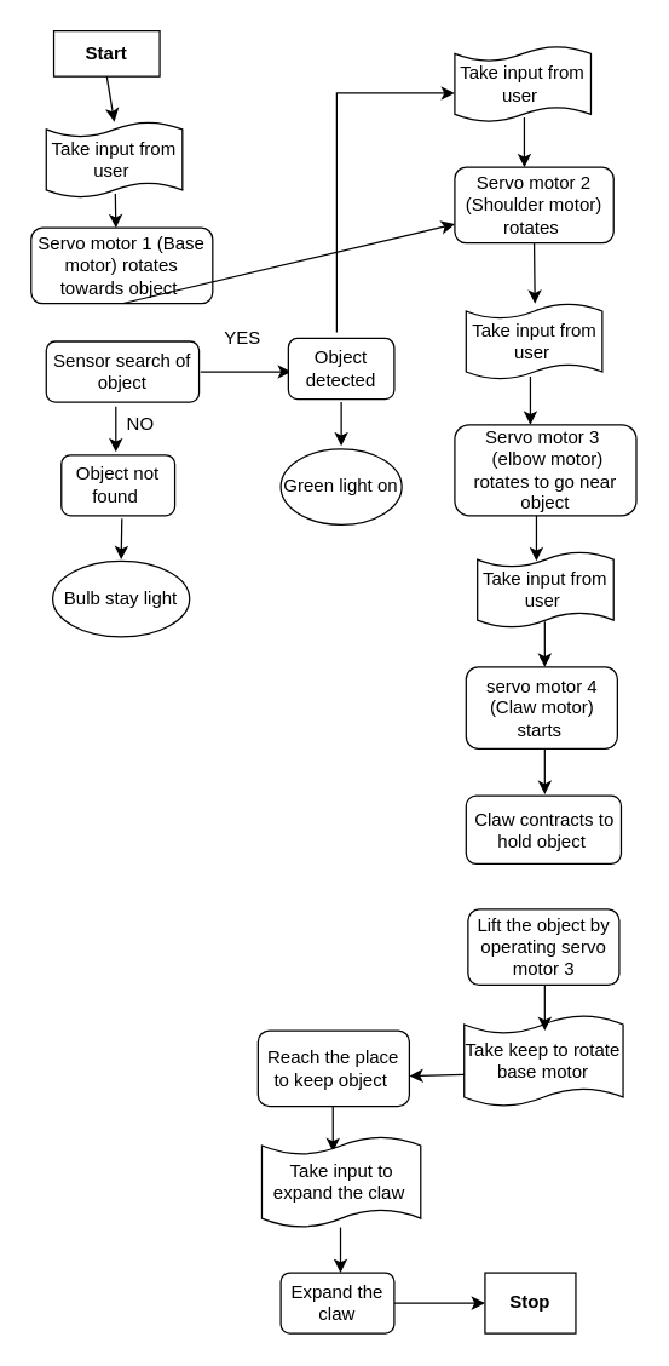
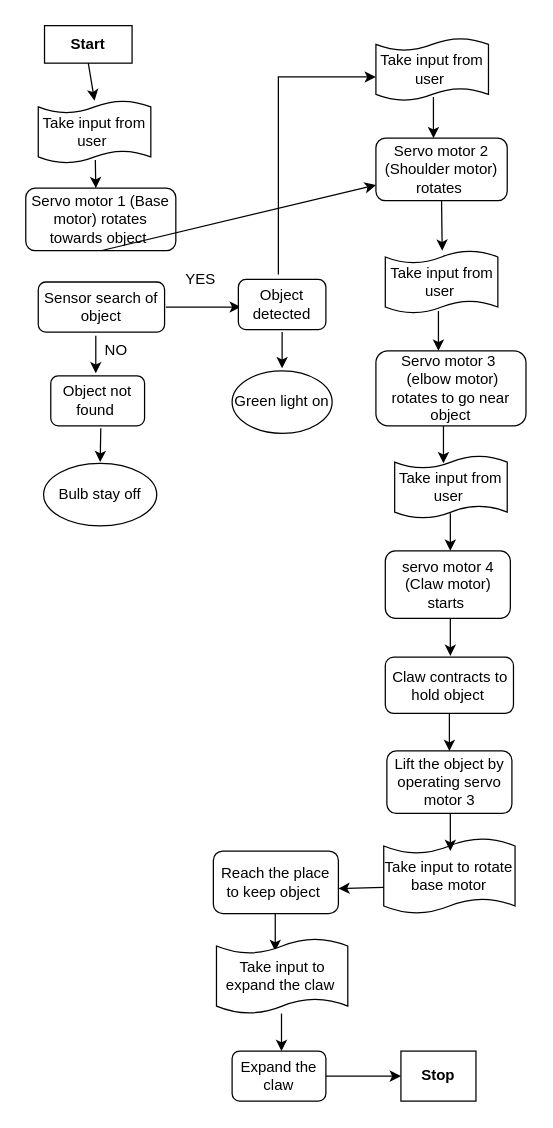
  <mxCell id="0" />
  <mxCell id="1" parent="0" />
  <mxCell id="2" value="&lt;b&gt;Start&lt;/b&gt;" style="rounded=0;whiteSpace=wrap;html=1;" vertex="1" parent="1"><mxGeometry x="35" y="20" width="70" height="30" as="geometry" /></mxCell>
  <mxCell id="3" value="" style="endArrow=classic;html=1;rounded=0;exitX=0.5;exitY=1;exitDx=0;exitDy=0;" edge="1" parent="1" source="2"><mxGeometry width="50" height="50" relative="1" as="geometry"><mxPoint x="410" y="170" as="sourcePoint" /><mxPoint x="75" y="80" as="targetPoint" /><Array as="points" /></mxGeometry></mxCell>
  <mxCell id="4" value="Take input from user&amp;nbsp;" style="shape=tape;whiteSpace=wrap;html=1;size=0.2;" vertex="1" parent="1"><mxGeometry x="30" y="80" width="90" height="50" as="geometry" /></mxCell>
  <mxCell id="5" value="Servo motor 1 (Base motor) rotates towards object&amp;nbsp;" style="rounded=1;whiteSpace=wrap;html=1;" vertex="1" parent="1"><mxGeometry x="20" y="150" width="120" height="50" as="geometry" /></mxCell>
  <mxCell id="6" value="" style="endArrow=classic;html=1;rounded=0;exitX=0.507;exitY=0.948;exitDx=0;exitDy=0;exitPerimeter=0;" edge="1" parent="1" source="4"><mxGeometry width="50" height="50" relative="1" as="geometry"><mxPoint x="410" y="170" as="sourcePoint" /><mxPoint x="76" y="150" as="targetPoint" /></mxGeometry></mxCell>
  <mxCell id="7" value="" style="endArrow=classic;html=1;rounded=0;exitX=0.5;exitY=1;exitDx=0;exitDy=0;" edge="1" parent="1" source="5" target="22"><mxGeometry width="50" height="50" relative="1" as="geometry"><mxPoint x="410" y="170" as="sourcePoint" /><mxPoint x="79" y="220" as="targetPoint" /></mxGeometry></mxCell>
  <mxCell id="8" value="Sensor search of object" style="rounded=1;whiteSpace=wrap;html=1;" vertex="1" parent="1"><mxGeometry x="30" y="225" width="101" height="40" as="geometry" /></mxCell>
  <mxCell id="9" value="&lt;br&gt;YES" style="text;html=1;strokeColor=none;fillColor=none;align=center;verticalAlign=middle;whiteSpace=wrap;rounded=0;" vertex="1" parent="1"><mxGeometry x="130" y="200" width="60" height="30" as="geometry" /></mxCell>
  <mxCell id="10" value="" style="endArrow=classic;html=1;rounded=0;exitX=0;exitY=1;exitDx=0;exitDy=0;entryX=1;entryY=1;entryDx=0;entryDy=0;" edge="1" parent="1"><mxGeometry width="50" height="50" relative="1" as="geometry"><mxPoint x="132" y="245" as="sourcePoint" /><mxPoint x="192" y="245" as="targetPoint" /></mxGeometry></mxCell>
  <mxCell id="11" value="Object detected" style="rounded=1;whiteSpace=wrap;html=1;" vertex="1" parent="1"><mxGeometry x="190" y="223" width="70" height="40" as="geometry" /></mxCell>
  <mxCell id="12" value="NO" style="text;html=1;strokeColor=none;fillColor=none;align=center;verticalAlign=middle;whiteSpace=wrap;rounded=0;" vertex="1" parent="1"><mxGeometry x="72" y="270" width="41" height="20" as="geometry" /></mxCell>
  <mxCell id="13" value="" style="endArrow=classic;html=1;rounded=0;exitX=0;exitY=0;exitDx=0;exitDy=0;" edge="1" parent="1"><mxGeometry width="50" height="50" relative="1" as="geometry"><mxPoint x="76" y="268" as="sourcePoint" /><mxPoint x="76" y="298" as="targetPoint" /></mxGeometry></mxCell>
  <mxCell id="14" value="Object not found&amp;nbsp;" style="rounded=1;whiteSpace=wrap;html=1;" vertex="1" parent="1"><mxGeometry x="40" y="300" width="75" height="40" as="geometry" /></mxCell>
  <mxCell id="15" value="" style="endArrow=classic;html=1;rounded=0;exitX=0.5;exitY=1;exitDx=0;exitDy=0;" edge="1" parent="1"><mxGeometry width="50" height="50" relative="1" as="geometry"><mxPoint x="80" y="342" as="sourcePoint" /><mxPoint x="79.5" y="369" as="targetPoint" /></mxGeometry></mxCell>
- <mxCell id="16" value="Bulb stay light" style="ellipse;whiteSpace=wrap;html=1;" vertex="1" parent="1"><mxGeometry x="34.25" y="370" width="90.5" height="50" as="geometry" /></mxCell>
+ <mxCell id="16" value="Bulb stay off" style="ellipse;whiteSpace=wrap;html=1;" vertex="1" parent="1"><mxGeometry x="34.25" y="370" width="90.5" height="50" as="geometry" /></mxCell>
  <mxCell id="17" value="" style="endArrow=classic;html=1;rounded=0;exitX=0.5;exitY=1;exitDx=0;exitDy=0;" edge="1" parent="1"><mxGeometry width="50" height="50" relative="1" as="geometry"><mxPoint x="225" y="265" as="sourcePoint" /><mxPoint x="225" y="294" as="targetPoint" /></mxGeometry></mxCell>
  <mxCell id="18" value="Green light on" style="ellipse;whiteSpace=wrap;html=1;" vertex="1" parent="1"><mxGeometry x="185" y="296" width="80" height="50" as="geometry" /></mxCell>
  <mxCell id="19" value="Take input from user&amp;nbsp;" style="shape=tape;whiteSpace=wrap;html=1;size=0.2;" vertex="1" parent="1"><mxGeometry x="300" y="30" width="90" height="50" as="geometry" /></mxCell>
  <mxCell id="20" value="" style="endArrow=classic;html=1;rounded=0;exitX=0.471;exitY=0.064;exitDx=0;exitDy=0;exitPerimeter=0;" edge="1" parent="1"><mxGeometry width="50" height="50" relative="1" as="geometry"><mxPoint x="222" y="219" as="sourcePoint" /><mxPoint x="300" y="61" as="targetPoint" /><Array as="points"><mxPoint x="222" y="61" /></Array></mxGeometry></mxCell>
  <mxCell id="21" value="" style="endArrow=classic;html=1;rounded=0;exitX=0.511;exitY=0.94;exitDx=0;exitDy=0;exitPerimeter=0;" edge="1" parent="1" source="19"><mxGeometry width="50" height="50" relative="1" as="geometry"><mxPoint x="410" y="170" as="sourcePoint" /><mxPoint x="346" y="110" as="targetPoint" /></mxGeometry></mxCell>
  <mxCell id="22" value="Servo motor 2 (Shoulder motor)&lt;br&gt;rotates&amp;nbsp;" style="rounded=1;whiteSpace=wrap;html=1;" vertex="1" parent="1"><mxGeometry x="300" y="110" width="105" height="50" as="geometry" /></mxCell>
  <mxCell id="23" value="" style="endArrow=classic;html=1;rounded=0;exitX=0.5;exitY=1;exitDx=0;exitDy=0;" edge="1" parent="1" source="22"><mxGeometry width="50" height="50" relative="1" as="geometry"><mxPoint x="410" y="170" as="sourcePoint" /><mxPoint x="353" y="200" as="targetPoint" /></mxGeometry></mxCell>
  <mxCell id="24" value="Take input from user&amp;nbsp;" style="shape=tape;whiteSpace=wrap;html=1;size=0.2;" vertex="1" parent="1"><mxGeometry x="307.5" y="200" width="90" height="50" as="geometry" /></mxCell>
  <mxCell id="25" value="" style="endArrow=classic;html=1;rounded=0;exitX=0.472;exitY=0.964;exitDx=0;exitDy=0;exitPerimeter=0;" edge="1" parent="1" source="24"><mxGeometry width="50" height="50" relative="1" as="geometry"><mxPoint x="410" y="170" as="sourcePoint" /><mxPoint x="350" y="280" as="targetPoint" /></mxGeometry></mxCell>
  <mxCell id="26" value="Servo motor 3&amp;nbsp; &amp;nbsp;(elbow motor)&lt;br&gt;rotates to go near object" style="rounded=1;whiteSpace=wrap;html=1;arcSize=16;" vertex="1" parent="1"><mxGeometry x="300" y="280" width="120" height="60" as="geometry" /></mxCell>
  <mxCell id="27" value="Take input from user&amp;nbsp;" style="shape=tape;whiteSpace=wrap;html=1;size=0.2;" vertex="1" parent="1"><mxGeometry x="315" y="364" width="90" height="50" as="geometry" /></mxCell>
  <mxCell id="28" value="" style="endArrow=classic;html=1;rounded=0;exitX=0.45;exitY=1.003;exitDx=0;exitDy=0;exitPerimeter=0;" edge="1" parent="1" source="26"><mxGeometry width="50" height="50" relative="1" as="geometry"><mxPoint x="590" y="300" as="sourcePoint" /><mxPoint x="354" y="370" as="targetPoint" /></mxGeometry></mxCell>
  <mxCell id="29" value="servo motor 4 (Claw motor) starts&amp;nbsp;" style="rounded=1;whiteSpace=wrap;html=1;" vertex="1" parent="1"><mxGeometry x="307.5" y="440" width="100" height="54" as="geometry" /></mxCell>
  <mxCell id="30" value="" style="endArrow=classic;html=1;rounded=0;exitX=0.45;exitY=1.003;exitDx=0;exitDy=0;exitPerimeter=0;" edge="1" parent="1"><mxGeometry width="50" height="50" relative="1" as="geometry"><mxPoint x="359.5" y="410" as="sourcePoint" /><mxPoint x="359.5" y="440" as="targetPoint" /></mxGeometry></mxCell>
  <mxCell id="31" value="" style="endArrow=classic;html=1;rounded=0;exitX=0.45;exitY=1.003;exitDx=0;exitDy=0;exitPerimeter=0;" edge="1" parent="1"><mxGeometry width="50" height="50" relative="1" as="geometry"><mxPoint x="359.5" y="494" as="sourcePoint" /><mxPoint x="359.5" y="524" as="targetPoint" /></mxGeometry></mxCell>
  <mxCell id="32" value="Claw&amp;nbsp;contracts to hold object&amp;nbsp;" style="rounded=1;whiteSpace=wrap;html=1;" vertex="1" parent="1"><mxGeometry x="307.5" y="525" width="102.5" height="45" as="geometry" /></mxCell>
  <mxCell id="33" value="Lift the object by operating servo motor 3" style="rounded=1;whiteSpace=wrap;html=1;" vertex="1" parent="1"><mxGeometry x="308.75" y="600" width="100" height="50" as="geometry" /></mxCell>
- <mxCell id="35" value="Take keep to rotate base motor" style="shape=tape;whiteSpace=wrap;html=1;size=0.2;" vertex="1" parent="1"><mxGeometry x="306.25" y="670" width="105" height="60" as="geometry" /></mxCell>
+ <mxCell id="34" value="" style="endArrow=classic;html=1;rounded=0;exitX=0.5;exitY=1;exitDx=0;exitDy=0;entryX=0.5;entryY=0;entryDx=0;entryDy=0;" edge="1" parent="1" source="32" target="33"><mxGeometry width="50" height="50" relative="1" as="geometry"><mxPoint x="410" y="650" as="sourcePoint" /><mxPoint x="460" y="600" as="targetPoint" /></mxGeometry></mxCell>
+ <mxCell id="35" value="Take input to rotate base motor" style="shape=tape;whiteSpace=wrap;html=1;size=0.2;" vertex="1" parent="1"><mxGeometry x="306.25" y="670" width="105" height="60" as="geometry" /></mxCell>
  <mxCell id="36" value="" style="endArrow=classic;html=1;rounded=0;exitX=0.45;exitY=1.003;exitDx=0;exitDy=0;exitPerimeter=0;" edge="1" parent="1"><mxGeometry width="50" height="50" relative="1" as="geometry"><mxPoint x="359.5" y="650" as="sourcePoint" /><mxPoint x="359.5" y="680" as="targetPoint" /></mxGeometry></mxCell>
  <mxCell id="37" value="" style="endArrow=classic;html=1;rounded=0;exitX=0;exitY=0.65;exitDx=0;exitDy=0;exitPerimeter=0;" edge="1" parent="1" source="35"><mxGeometry width="50" height="50" relative="1" as="geometry"><mxPoint x="410" y="650" as="sourcePoint" /><mxPoint x="270" y="710" as="targetPoint" /><Array as="points"><mxPoint x="270" y="710" /></Array></mxGeometry></mxCell>
  <mxCell id="38" value="Reach the place to keep object&amp;nbsp;" style="rounded=1;whiteSpace=wrap;html=1;" vertex="1" parent="1"><mxGeometry x="170" y="680" width="100" height="50" as="geometry" /></mxCell>
  <mxCell id="39" value="" style="endArrow=classic;html=1;rounded=0;exitX=0.5;exitY=1;exitDx=0;exitDy=0;entryX=0.5;entryY=0;entryDx=0;entryDy=0;" edge="1" parent="1"><mxGeometry width="50" height="50" relative="1" as="geometry"><mxPoint x="219.5" y="730" as="sourcePoint" /><mxPoint x="219.5" y="760" as="targetPoint" /></mxGeometry></mxCell>
  <mxCell id="40" value="Take input to expand the claw&amp;nbsp;" style="shape=tape;whiteSpace=wrap;html=1;size=0.2;" vertex="1" parent="1"><mxGeometry x="172.5" y="750" width="105" height="60" as="geometry" /></mxCell>
  <mxCell id="41" value="" style="endArrow=classic;html=1;rounded=0;exitX=0.45;exitY=1.003;exitDx=0;exitDy=0;exitPerimeter=0;" edge="1" parent="1"><mxGeometry width="50" height="50" relative="1" as="geometry"><mxPoint x="224.5" y="810" as="sourcePoint" /><mxPoint x="224.5" y="840" as="targetPoint" /></mxGeometry></mxCell>
  <mxCell id="42" value="Expand the claw" style="rounded=1;whiteSpace=wrap;html=1;" vertex="1" parent="1"><mxGeometry x="185" y="840" width="75" height="40" as="geometry" /></mxCell>
  <mxCell id="43" value="" style="endArrow=classic;html=1;rounded=0;exitX=1;exitY=0.5;exitDx=0;exitDy=0;" edge="1" parent="1" source="42" target="44"><mxGeometry width="50" height="50" relative="1" as="geometry"><mxPoint x="410" y="850" as="sourcePoint" /><mxPoint x="320" y="860" as="targetPoint" /></mxGeometry></mxCell>
  <mxCell id="44" value="&lt;b&gt;Stop&lt;/b&gt;" style="rounded=0;whiteSpace=wrap;html=1;" vertex="1" parent="1"><mxGeometry x="320" y="840" width="60" height="40" as="geometry" /></mxCell>
